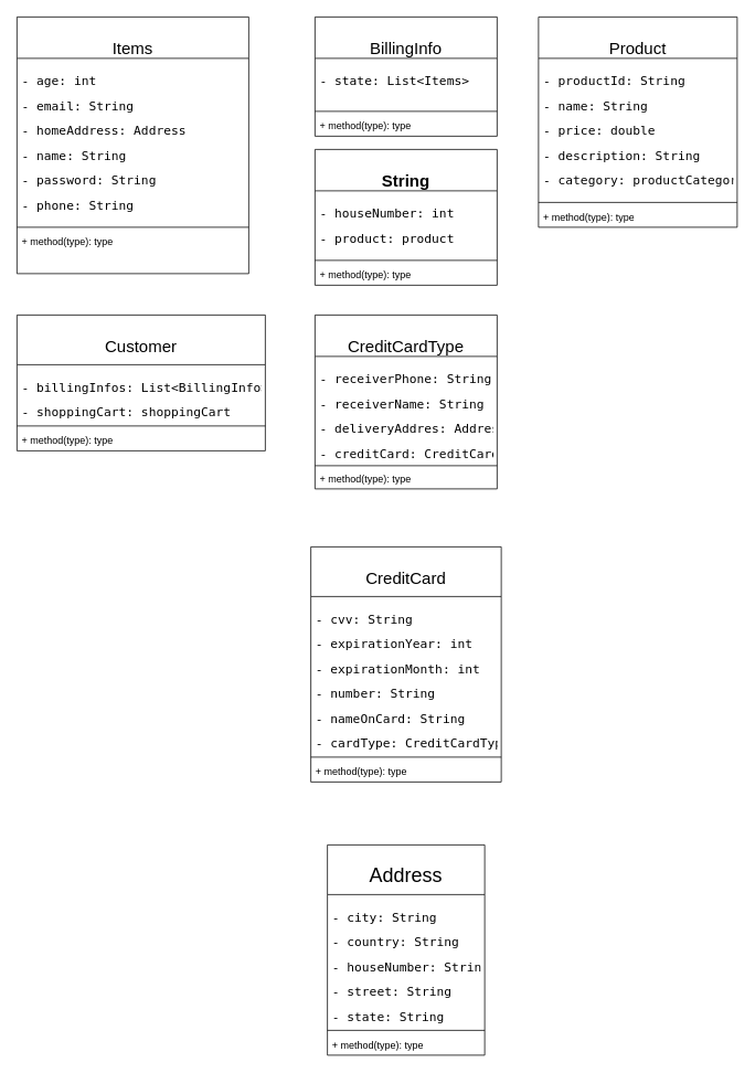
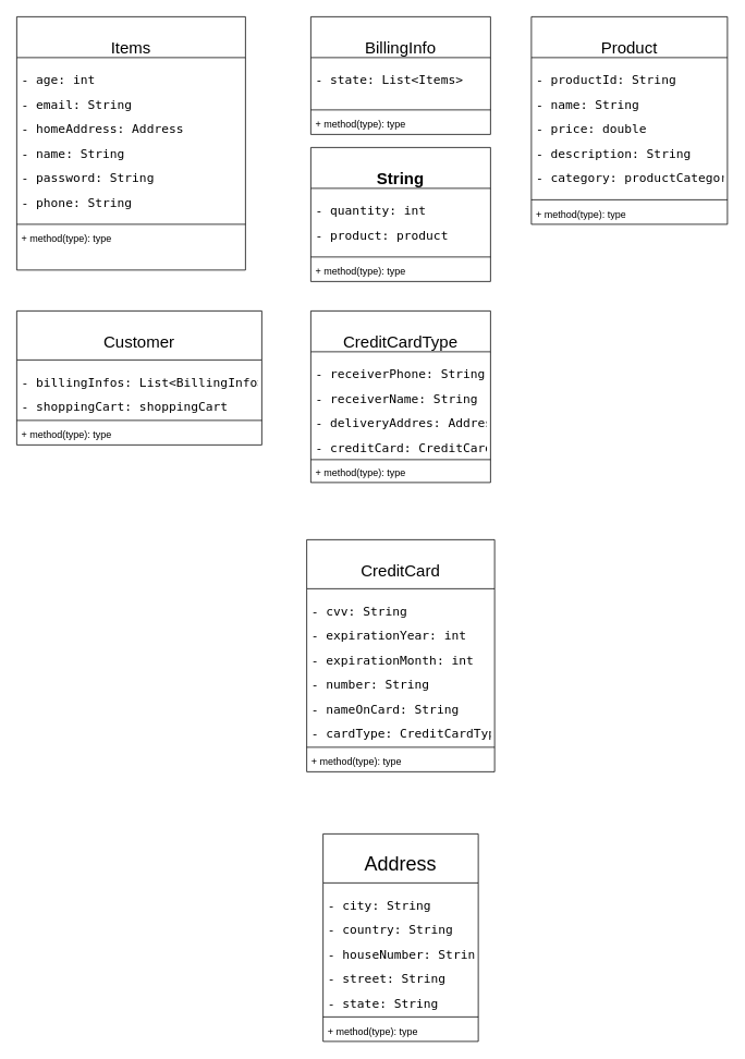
  <mxCell id="0" />
  <mxCell id="1" parent="0" />
  <mxCell id="2" value="&lt;h1&gt;&lt;font style=&quot;font-weight: normal; font-size: 20px;&quot;&gt;Items&lt;/font&gt;&lt;/h1&gt;" style="swimlane;fontStyle=1;align=center;verticalAlign=top;childLayout=stackLayout;horizontal=1;startSize=50;horizontalStack=0;resizeParent=1;resizeParentMax=0;resizeLast=0;collapsible=1;marginBottom=0;whiteSpace=wrap;html=1;" vertex="1" parent="1"><mxGeometry x="20" y="20" width="280" height="310" as="geometry" /></mxCell>
  <mxCell id="3" value="&lt;pre&gt;&lt;font style=&quot;font-size: 15px;&quot;&gt;- age: int&lt;/font&gt;&lt;/pre&gt;&lt;pre&gt;&lt;font style=&quot;font-size: 15px;&quot;&gt;- email: String&lt;/font&gt;&lt;/pre&gt;&lt;pre&gt;&lt;font style=&quot;font-size: 15px;&quot;&gt;- homeAddress: Address&lt;/font&gt;&lt;/pre&gt;&lt;pre&gt;&lt;font style=&quot;font-size: 15px;&quot;&gt;- name: String&lt;/font&gt;&lt;/pre&gt;&lt;pre&gt;&lt;font style=&quot;font-size: 15px;&quot;&gt;- password: String&lt;/font&gt;&lt;/pre&gt;&lt;pre&gt;&lt;font style=&quot;font-size: 15px;&quot;&gt;- phone: String&lt;/font&gt;&lt;/pre&gt;" style="text;strokeColor=none;fillColor=none;align=left;verticalAlign=top;spacingLeft=4;spacingRight=4;overflow=hidden;rotatable=0;points=[[0,0.5],[1,0.5]];portConstraint=eastwest;whiteSpace=wrap;html=1;" vertex="1" parent="2"><mxGeometry y="50" width="280" height="200" as="geometry" /></mxCell>
  <mxCell id="4" value="" style="line;strokeWidth=1;fillColor=none;align=left;verticalAlign=middle;spacingTop=-1;spacingLeft=3;spacingRight=3;rotatable=0;labelPosition=right;points=[];portConstraint=eastwest;strokeColor=inherit;" vertex="1" parent="2"><mxGeometry y="250" width="280" height="8" as="geometry" /></mxCell>
  <mxCell id="5" value="+ method(type): type" style="text;strokeColor=none;fillColor=none;align=left;verticalAlign=top;spacingLeft=4;spacingRight=4;overflow=hidden;rotatable=0;points=[[0,0.5],[1,0.5]];portConstraint=eastwest;whiteSpace=wrap;html=1;" vertex="1" parent="2"><mxGeometry y="258" width="280" height="52" as="geometry" /></mxCell>
  <mxCell id="6" value="&lt;h1&gt;&lt;span style=&quot;font-weight: normal;&quot;&gt;&lt;font style=&quot;font-size: 20px;&quot;&gt;BillingInfo&lt;/font&gt;&lt;/span&gt;&lt;/h1&gt;" style="swimlane;fontStyle=1;align=center;verticalAlign=top;childLayout=stackLayout;horizontal=1;startSize=50;horizontalStack=0;resizeParent=1;resizeParentMax=0;resizeLast=0;collapsible=1;marginBottom=0;whiteSpace=wrap;html=1;" vertex="1" parent="1"><mxGeometry x="380" y="20" width="220" height="144" as="geometry" /></mxCell>
  <mxCell id="7" value="&lt;pre&gt;&lt;font style=&quot;font-size: 15px;&quot;&gt;- state: List&amp;lt;Items&amp;gt;&lt;/font&gt;&lt;/pre&gt;" style="text;strokeColor=none;fillColor=none;align=left;verticalAlign=top;spacingLeft=4;spacingRight=4;overflow=hidden;rotatable=0;points=[[0,0.5],[1,0.5]];portConstraint=eastwest;whiteSpace=wrap;html=1;" vertex="1" parent="6"><mxGeometry y="50" width="220" height="60" as="geometry" /></mxCell>
  <mxCell id="8" value="" style="line;strokeWidth=1;fillColor=none;align=left;verticalAlign=middle;spacingTop=-1;spacingLeft=3;spacingRight=3;rotatable=0;labelPosition=right;points=[];portConstraint=eastwest;strokeColor=inherit;" vertex="1" parent="6"><mxGeometry y="110" width="220" height="8" as="geometry" /></mxCell>
  <mxCell id="9" value="+ method(type): type" style="text;strokeColor=none;fillColor=none;align=left;verticalAlign=top;spacingLeft=4;spacingRight=4;overflow=hidden;rotatable=0;points=[[0,0.5],[1,0.5]];portConstraint=eastwest;whiteSpace=wrap;html=1;" vertex="1" parent="6"><mxGeometry y="118" width="220" height="26" as="geometry" /></mxCell>
  <mxCell id="10" value="&lt;h1&gt;&lt;font style=&quot;font-size: 20px;&quot;&gt;String&lt;/font&gt;&lt;/h1&gt;" style="swimlane;fontStyle=1;align=center;verticalAlign=top;childLayout=stackLayout;horizontal=1;startSize=50;horizontalStack=0;resizeParent=1;resizeParentMax=0;resizeLast=0;collapsible=1;marginBottom=0;whiteSpace=wrap;html=1;" vertex="1" parent="1"><mxGeometry x="380" y="180" width="220" height="164" as="geometry" /></mxCell>
- <mxCell id="11" value="&lt;pre&gt;&lt;font style=&quot;font-size: 15px;&quot;&gt;- houseNumber: int&lt;/font&gt;&lt;/pre&gt;&lt;pre&gt;&lt;font style=&quot;font-size: 15px;&quot;&gt;- product: product&lt;/font&gt;&lt;/pre&gt;" style="text;strokeColor=none;fillColor=none;align=left;verticalAlign=top;spacingLeft=4;spacingRight=4;overflow=hidden;rotatable=0;points=[[0,0.5],[1,0.5]];portConstraint=eastwest;whiteSpace=wrap;html=1;" vertex="1" parent="10"><mxGeometry y="50" width="220" height="80" as="geometry" /></mxCell>
+ <mxCell id="11" value="&lt;pre&gt;&lt;font style=&quot;font-size: 15px;&quot;&gt;- quantity: int&lt;/font&gt;&lt;/pre&gt;&lt;pre&gt;&lt;font style=&quot;font-size: 15px;&quot;&gt;- product: product&lt;/font&gt;&lt;/pre&gt;" style="text;strokeColor=none;fillColor=none;align=left;verticalAlign=top;spacingLeft=4;spacingRight=4;overflow=hidden;rotatable=0;points=[[0,0.5],[1,0.5]];portConstraint=eastwest;whiteSpace=wrap;html=1;" vertex="1" parent="10"><mxGeometry y="50" width="220" height="80" as="geometry" /></mxCell>
  <mxCell id="12" value="" style="line;strokeWidth=1;fillColor=none;align=left;verticalAlign=middle;spacingTop=-1;spacingLeft=3;spacingRight=3;rotatable=0;labelPosition=right;points=[];portConstraint=eastwest;strokeColor=inherit;" vertex="1" parent="10"><mxGeometry y="130" width="220" height="8" as="geometry" /></mxCell>
  <mxCell id="13" value="+ method(type): type" style="text;strokeColor=none;fillColor=none;align=left;verticalAlign=top;spacingLeft=4;spacingRight=4;overflow=hidden;rotatable=0;points=[[0,0.5],[1,0.5]];portConstraint=eastwest;whiteSpace=wrap;html=1;" vertex="1" parent="10"><mxGeometry y="138" width="220" height="26" as="geometry" /></mxCell>
  <mxCell id="14" value="&lt;h1&gt;&lt;span style=&quot;font-weight: normal;&quot;&gt;&lt;font style=&quot;font-size: 20px;&quot;&gt;Product&lt;/font&gt;&lt;/span&gt;&lt;/h1&gt;" style="swimlane;fontStyle=1;align=center;verticalAlign=top;childLayout=stackLayout;horizontal=1;startSize=50;horizontalStack=0;resizeParent=1;resizeParentMax=0;resizeLast=0;collapsible=1;marginBottom=0;whiteSpace=wrap;html=1;" vertex="1" parent="1"><mxGeometry x="650" y="20" width="240" height="254" as="geometry" /></mxCell>
  <mxCell id="15" value="&lt;pre&gt;&lt;font style=&quot;font-size: 15px;&quot;&gt;- productId: String&lt;/font&gt;&lt;/pre&gt;&lt;pre&gt;&lt;font style=&quot;font-size: 15px;&quot;&gt;- name: String&lt;/font&gt;&lt;/pre&gt;&lt;pre&gt;&lt;font style=&quot;font-size: 15px;&quot;&gt;- price: double&lt;/font&gt;&lt;/pre&gt;&lt;pre&gt;&lt;font style=&quot;font-size: 15px;&quot;&gt;- description: String&lt;/font&gt;&lt;/pre&gt;&lt;pre&gt;&lt;font style=&quot;font-size: 15px;&quot;&gt;- category: productCategory&lt;/font&gt;&lt;/pre&gt;" style="text;strokeColor=none;fillColor=none;align=left;verticalAlign=top;spacingLeft=4;spacingRight=4;overflow=hidden;rotatable=0;points=[[0,0.5],[1,0.5]];portConstraint=eastwest;whiteSpace=wrap;html=1;" vertex="1" parent="14"><mxGeometry y="50" width="240" height="170" as="geometry" /></mxCell>
  <mxCell id="16" value="" style="line;strokeWidth=1;fillColor=none;align=left;verticalAlign=middle;spacingTop=-1;spacingLeft=3;spacingRight=3;rotatable=0;labelPosition=right;points=[];portConstraint=eastwest;strokeColor=inherit;" vertex="1" parent="14"><mxGeometry y="220" width="240" height="8" as="geometry" /></mxCell>
  <mxCell id="17" value="+ method(type): type" style="text;strokeColor=none;fillColor=none;align=left;verticalAlign=top;spacingLeft=4;spacingRight=4;overflow=hidden;rotatable=0;points=[[0,0.5],[1,0.5]];portConstraint=eastwest;whiteSpace=wrap;html=1;" vertex="1" parent="14"><mxGeometry y="228" width="240" height="26" as="geometry" /></mxCell>
  <mxCell id="18" value="&lt;h1&gt;&lt;span style=&quot;font-weight: normal;&quot;&gt;&lt;font style=&quot;font-size: 20px;&quot;&gt;Customer&lt;/font&gt;&lt;/span&gt;&lt;/h1&gt;" style="swimlane;fontStyle=1;align=center;verticalAlign=top;childLayout=stackLayout;horizontal=1;startSize=60;horizontalStack=0;resizeParent=1;resizeParentMax=0;resizeLast=0;collapsible=1;marginBottom=0;whiteSpace=wrap;html=1;" vertex="1" parent="1"><mxGeometry x="20" y="380" width="300" height="164" as="geometry" /></mxCell>
  <mxCell id="19" value="&lt;pre&gt;&lt;font style=&quot;font-size: 15px;&quot;&gt;- billingInfos: List&amp;lt;BillingInfo&amp;gt;&lt;/font&gt;&lt;/pre&gt;&lt;pre&gt;&lt;font style=&quot;font-size: 15px;&quot;&gt;- shoppingCart: shoppingCart&lt;/font&gt;&lt;/pre&gt;" style="text;strokeColor=none;fillColor=none;align=left;verticalAlign=top;spacingLeft=4;spacingRight=4;overflow=hidden;rotatable=0;points=[[0,0.5],[1,0.5]];portConstraint=eastwest;whiteSpace=wrap;html=1;" vertex="1" parent="18"><mxGeometry y="60" width="300" height="70" as="geometry" /></mxCell>
  <mxCell id="20" value="" style="line;strokeWidth=1;fillColor=none;align=left;verticalAlign=middle;spacingTop=-1;spacingLeft=3;spacingRight=3;rotatable=0;labelPosition=right;points=[];portConstraint=eastwest;strokeColor=inherit;" vertex="1" parent="18"><mxGeometry y="130" width="300" height="8" as="geometry" /></mxCell>
  <mxCell id="21" value="+ method(type): type" style="text;strokeColor=none;fillColor=none;align=left;verticalAlign=top;spacingLeft=4;spacingRight=4;overflow=hidden;rotatable=0;points=[[0,0.5],[1,0.5]];portConstraint=eastwest;whiteSpace=wrap;html=1;" vertex="1" parent="18"><mxGeometry y="138" width="300" height="26" as="geometry" /></mxCell>
  <mxCell id="22" value="&lt;h1&gt;&lt;span style=&quot;font-weight: normal;&quot;&gt;&lt;font style=&quot;font-size: 20px;&quot;&gt;CreditCardType&lt;/font&gt;&lt;/span&gt;&lt;/h1&gt;" style="swimlane;fontStyle=1;align=center;verticalAlign=top;childLayout=stackLayout;horizontal=1;startSize=50;horizontalStack=0;resizeParent=1;resizeParentMax=0;resizeLast=0;collapsible=1;marginBottom=0;whiteSpace=wrap;html=1;" vertex="1" parent="1"><mxGeometry x="380" y="380" width="220" height="210" as="geometry" /></mxCell>
  <mxCell id="23" value="&lt;pre&gt;&lt;font style=&quot;font-size: 15px;&quot;&gt;- receiverPhone: String&lt;/font&gt;&lt;/pre&gt;&lt;pre&gt;&lt;font style=&quot;font-size: 15px;&quot;&gt;- receiverName: String&lt;/font&gt;&lt;/pre&gt;&lt;pre&gt;&lt;font style=&quot;font-size: 15px;&quot;&gt;- deliveryAddres: Address&lt;/font&gt;&lt;/pre&gt;&lt;pre&gt;&lt;font style=&quot;font-size: 15px;&quot;&gt;- creditCard: CreditCard&lt;/font&gt;&lt;/pre&gt;" style="text;strokeColor=none;fillColor=none;align=left;verticalAlign=top;spacingLeft=4;spacingRight=4;overflow=hidden;rotatable=0;points=[[0,0.5],[1,0.5]];portConstraint=eastwest;whiteSpace=wrap;html=1;" vertex="1" parent="22"><mxGeometry y="50" width="220" height="130" as="geometry" /></mxCell>
  <mxCell id="24" value="" style="line;strokeWidth=1;fillColor=none;align=left;verticalAlign=middle;spacingTop=-1;spacingLeft=3;spacingRight=3;rotatable=0;labelPosition=right;points=[];portConstraint=eastwest;strokeColor=inherit;" vertex="1" parent="22"><mxGeometry y="180" width="220" height="4" as="geometry" /></mxCell>
  <mxCell id="25" value="+ method(type): type" style="text;strokeColor=none;fillColor=none;align=left;verticalAlign=top;spacingLeft=4;spacingRight=4;overflow=hidden;rotatable=0;points=[[0,0.5],[1,0.5]];portConstraint=eastwest;whiteSpace=wrap;html=1;" vertex="1" parent="22"><mxGeometry y="184" width="220" height="26" as="geometry" /></mxCell>
  <mxCell id="26" value="&lt;h1&gt;&lt;font style=&quot;font-size: 20px; font-weight: normal;&quot;&gt;CreditCard&lt;/font&gt;&lt;/h1&gt;" style="swimlane;fontStyle=1;align=center;verticalAlign=top;childLayout=stackLayout;horizontal=1;startSize=60;horizontalStack=0;resizeParent=1;resizeParentMax=0;resizeLast=0;collapsible=1;marginBottom=0;whiteSpace=wrap;html=1;" vertex="1" parent="1"><mxGeometry x="375" y="660" width="230" height="284" as="geometry" /></mxCell>
  <mxCell id="27" value="&lt;pre&gt;&lt;font style=&quot;font-size: 15px;&quot;&gt;- cvv: String&lt;/font&gt;&lt;/pre&gt;&lt;pre&gt;&lt;font style=&quot;font-size: 15px;&quot;&gt;- expirationYear: int&lt;/font&gt;&lt;/pre&gt;&lt;pre&gt;&lt;font style=&quot;font-size: 15px;&quot;&gt;- expirationMonth: int&lt;/font&gt;&lt;/pre&gt;&lt;pre&gt;&lt;font style=&quot;font-size: 15px;&quot;&gt;- number: String&lt;/font&gt;&lt;/pre&gt;&lt;pre&gt;&lt;font style=&quot;font-size: 15px;&quot;&gt;- nameOnCard: String&lt;/font&gt;&lt;/pre&gt;&lt;pre&gt;&lt;font style=&quot;font-size: 15px;&quot;&gt;- cardType: CreditCardType&lt;/font&gt;&lt;/pre&gt;" style="text;strokeColor=none;fillColor=none;align=left;verticalAlign=top;spacingLeft=4;spacingRight=4;overflow=hidden;rotatable=0;points=[[0,0.5],[1,0.5]];portConstraint=eastwest;whiteSpace=wrap;html=1;" vertex="1" parent="26"><mxGeometry y="60" width="230" height="190" as="geometry" /></mxCell>
  <mxCell id="28" value="" style="line;strokeWidth=1;fillColor=none;align=left;verticalAlign=middle;spacingTop=-1;spacingLeft=3;spacingRight=3;rotatable=0;labelPosition=right;points=[];portConstraint=eastwest;strokeColor=inherit;" vertex="1" parent="26"><mxGeometry y="250" width="230" height="8" as="geometry" /></mxCell>
  <mxCell id="29" value="+ method(type): type" style="text;strokeColor=none;fillColor=none;align=left;verticalAlign=top;spacingLeft=4;spacingRight=4;overflow=hidden;rotatable=0;points=[[0,0.5],[1,0.5]];portConstraint=eastwest;whiteSpace=wrap;html=1;" vertex="1" parent="26"><mxGeometry y="258" width="230" height="26" as="geometry" /></mxCell>
  <mxCell id="30" value="&lt;h1&gt;&lt;span style=&quot;font-weight: normal;&quot;&gt;Address&lt;/span&gt;&lt;/h1&gt;" style="swimlane;fontStyle=1;align=center;verticalAlign=top;childLayout=stackLayout;horizontal=1;startSize=60;horizontalStack=0;resizeParent=1;resizeParentMax=0;resizeLast=0;collapsible=1;marginBottom=0;whiteSpace=wrap;html=1;" vertex="1" parent="1"><mxGeometry x="395" y="1020" width="190" height="254" as="geometry" /></mxCell>
  <mxCell id="31" value="&lt;pre&gt;&lt;font style=&quot;font-size: 15px;&quot;&gt;- city: String&lt;/font&gt;&lt;/pre&gt;&lt;pre&gt;&lt;font style=&quot;font-size: 15px;&quot;&gt;- country: String&lt;/font&gt;&lt;/pre&gt;&lt;pre&gt;&lt;font style=&quot;font-size: 15px;&quot;&gt;- houseNumber: String&lt;/font&gt;&lt;/pre&gt;&lt;pre&gt;&lt;font style=&quot;font-size: 15px;&quot;&gt;- street: String&lt;/font&gt;&lt;/pre&gt;&lt;pre&gt;&lt;font style=&quot;font-size: 15px;&quot;&gt;- state: String&lt;/font&gt;&lt;/pre&gt;" style="text;strokeColor=none;fillColor=none;align=left;verticalAlign=top;spacingLeft=4;spacingRight=4;overflow=hidden;rotatable=0;points=[[0,0.5],[1,0.5]];portConstraint=eastwest;whiteSpace=wrap;html=1;" vertex="1" parent="30"><mxGeometry y="60" width="190" height="160" as="geometry" /></mxCell>
  <mxCell id="32" value="" style="line;strokeWidth=1;fillColor=none;align=left;verticalAlign=middle;spacingTop=-1;spacingLeft=3;spacingRight=3;rotatable=0;labelPosition=right;points=[];portConstraint=eastwest;strokeColor=inherit;" vertex="1" parent="30"><mxGeometry y="220" width="190" height="8" as="geometry" /></mxCell>
  <mxCell id="33" value="+ method(type): type" style="text;strokeColor=none;fillColor=none;align=left;verticalAlign=top;spacingLeft=4;spacingRight=4;overflow=hidden;rotatable=0;points=[[0,0.5],[1,0.5]];portConstraint=eastwest;whiteSpace=wrap;html=1;" vertex="1" parent="30"><mxGeometry y="228" width="190" height="26" as="geometry" /></mxCell>
